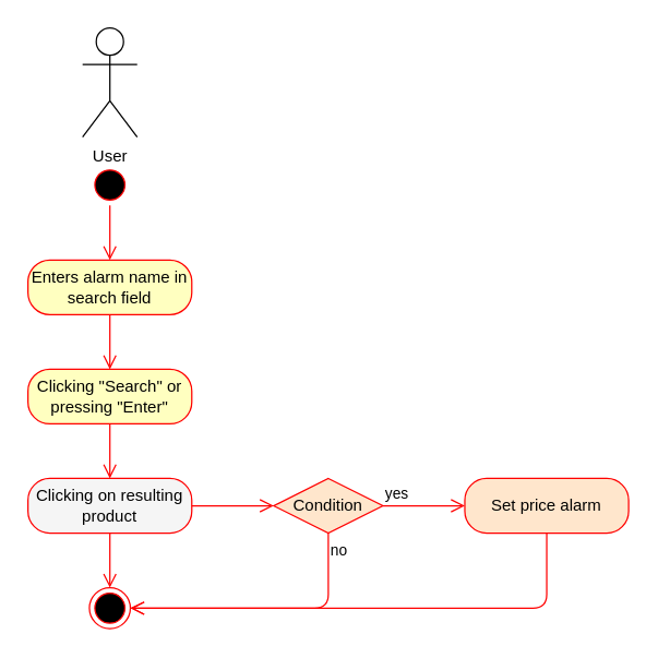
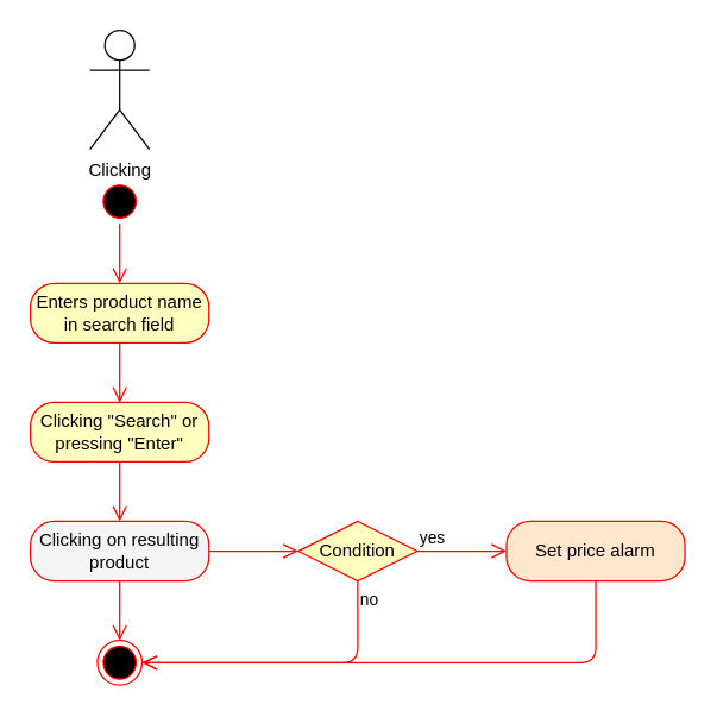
  <mxCell id="0" />
  <mxCell id="1" parent="0" />
- <mxCell id="2" value="&lt;div&gt;User&lt;/div&gt;" style="shape=umlActor;verticalLabelPosition=bottom;verticalAlign=top;html=1;outlineConnect=0;" vertex="1" parent="1"><mxGeometry x="60" y="20" width="40" height="80" as="geometry" /></mxCell>
+ <mxCell id="2" value="&lt;div&gt;Clicking&lt;/div&gt;" style="shape=umlActor;verticalLabelPosition=bottom;verticalAlign=top;html=1;outlineConnect=0;" vertex="1" parent="1"><mxGeometry x="60" y="20" width="40" height="80" as="geometry" /></mxCell>
  <mxCell id="3" value="" style="ellipse;html=1;shape=startState;fillColor=#000000;strokeColor=#ff0000;" vertex="1" parent="1"><mxGeometry x="65" y="120" width="30" height="30" as="geometry" /></mxCell>
  <mxCell id="4" value="" style="edgeStyle=orthogonalEdgeStyle;html=1;verticalAlign=bottom;endArrow=open;endSize=8;strokeColor=#ff0000;" edge="1" source="3" parent="1"><mxGeometry relative="1" as="geometry"><mxPoint x="80" y="190" as="targetPoint" /></mxGeometry></mxCell>
  <mxCell id="5" value="" style="ellipse;html=1;shape=endState;fillColor=#000000;strokeColor=#ff0000;" vertex="1" parent="1"><mxGeometry x="65" y="430" width="30" height="30" as="geometry" /></mxCell>
- <mxCell id="6" value="Enters alarm name in search field" style="rounded=1;whiteSpace=wrap;html=1;arcSize=40;fontColor=#000000;fillColor=#ffffc0;strokeColor=#ff0000;" vertex="1" parent="1"><mxGeometry x="20" y="190" width="120" height="40" as="geometry" /></mxCell>
+ <mxCell id="6" value="Enters product name in search field" style="rounded=1;whiteSpace=wrap;html=1;arcSize=40;fontColor=#000000;fillColor=#ffffc0;strokeColor=#ff0000;" vertex="1" parent="1"><mxGeometry x="20" y="190" width="120" height="40" as="geometry" /></mxCell>
  <mxCell id="7" value="" style="edgeStyle=orthogonalEdgeStyle;html=1;verticalAlign=bottom;endArrow=open;endSize=8;strokeColor=#ff0000;entryX=0.5;entryY=0;entryDx=0;entryDy=0;" edge="1" source="6" parent="1"><mxGeometry relative="1" as="geometry"><mxPoint x="80" y="270" as="targetPoint" /></mxGeometry></mxCell>
  <mxCell id="8" value="&lt;div&gt;Clicking &quot;Search&quot; or pressing &quot;Enter&quot;&lt;/div&gt;" style="rounded=1;whiteSpace=wrap;html=1;arcSize=40;fontColor=#000000;fillColor=#ffffc0;strokeColor=#ff0000;" vertex="1" parent="1"><mxGeometry x="20" y="270" width="120" height="40" as="geometry" /></mxCell>
  <mxCell id="9" value="" style="edgeStyle=orthogonalEdgeStyle;html=1;verticalAlign=bottom;endArrow=open;endSize=8;strokeColor=#ff0000;entryX=0.5;entryY=0;entryDx=0;entryDy=0;" edge="1" source="8" parent="1"><mxGeometry relative="1" as="geometry"><mxPoint x="80" y="350" as="targetPoint" /></mxGeometry></mxCell>
  <mxCell id="10" value="Clicking on resulting product" style="rounded=1;whiteSpace=wrap;html=1;arcSize=40;fontColor=#000000;fillColor=#f5f5f5;strokeColor=#ff0000;" vertex="1" parent="1"><mxGeometry x="20" y="350" width="120" height="40" as="geometry" /></mxCell>
  <mxCell id="11" value="" style="edgeStyle=orthogonalEdgeStyle;html=1;verticalAlign=bottom;endArrow=open;endSize=8;strokeColor=#ff0000;entryX=0.5;entryY=0;entryDx=0;entryDy=0;" edge="1" source="10" parent="1" target="5"><mxGeometry relative="1" as="geometry"><mxPoint x="240" y="270" as="targetPoint" /></mxGeometry></mxCell>
- <mxCell id="12" value="Condition" style="rhombus;whiteSpace=wrap;html=1;fillColor=#ffe6cc;strokeColor=#ff0000;" vertex="1" parent="1"><mxGeometry x="200" y="350" width="80" height="40" as="geometry" /></mxCell>
+ <mxCell id="12" value="Condition" style="rhombus;whiteSpace=wrap;html=1;fillColor=#ffffc0;strokeColor=#ff0000;" vertex="1" parent="1"><mxGeometry x="200" y="350" width="80" height="40" as="geometry" /></mxCell>
  <mxCell id="13" value="&lt;div&gt;yes&lt;/div&gt;" style="edgeStyle=orthogonalEdgeStyle;html=1;align=left;verticalAlign=bottom;endArrow=open;endSize=8;strokeColor=#ff0000;" edge="1" source="12" parent="1"><mxGeometry x="-1" relative="1" as="geometry"><mxPoint x="340" y="370" as="targetPoint" /></mxGeometry></mxCell>
  <mxCell id="14" value="no" style="edgeStyle=orthogonalEdgeStyle;html=1;align=left;verticalAlign=top;endArrow=open;endSize=8;strokeColor=#ff0000;entryX=1;entryY=0.5;entryDx=0;entryDy=0;" edge="1" source="12" parent="1" target="5"><mxGeometry x="-1" relative="1" as="geometry"><mxPoint x="100" y="445" as="targetPoint" /><Array as="points"><mxPoint x="240" y="445" /></Array></mxGeometry></mxCell>
  <mxCell id="15" value="" style="edgeStyle=orthogonalEdgeStyle;html=1;verticalAlign=bottom;endArrow=open;endSize=8;strokeColor=#ff0000;entryX=0;entryY=0.5;entryDx=0;entryDy=0;entryPerimeter=0;exitX=1;exitY=0.5;exitDx=0;exitDy=0;" edge="1" parent="1" source="10"><mxGeometry relative="1" as="geometry"><mxPoint x="200" y="370" as="targetPoint" /><mxPoint x="80" y="390" as="sourcePoint" /><Array as="points"><mxPoint x="160" y="370" /><mxPoint x="160" y="370" /></Array></mxGeometry></mxCell>
  <mxCell id="16" value="Set price alarm" style="rounded=1;whiteSpace=wrap;html=1;arcSize=40;fontColor=#000000;fillColor=#ffe6cc;strokeColor=#ff0000;" vertex="1" parent="1"><mxGeometry x="340" y="350" width="120" height="40" as="geometry" /></mxCell>
  <mxCell id="17" value="" style="edgeStyle=orthogonalEdgeStyle;html=1;verticalAlign=bottom;endArrow=open;endSize=8;strokeColor=#ff0000;entryX=1;entryY=0.5;entryDx=0;entryDy=0;" edge="1" source="16" parent="1" target="5"><mxGeometry relative="1" as="geometry"><mxPoint x="100" y="445" as="targetPoint" /><Array as="points"><mxPoint x="400" y="445" /></Array></mxGeometry></mxCell>
